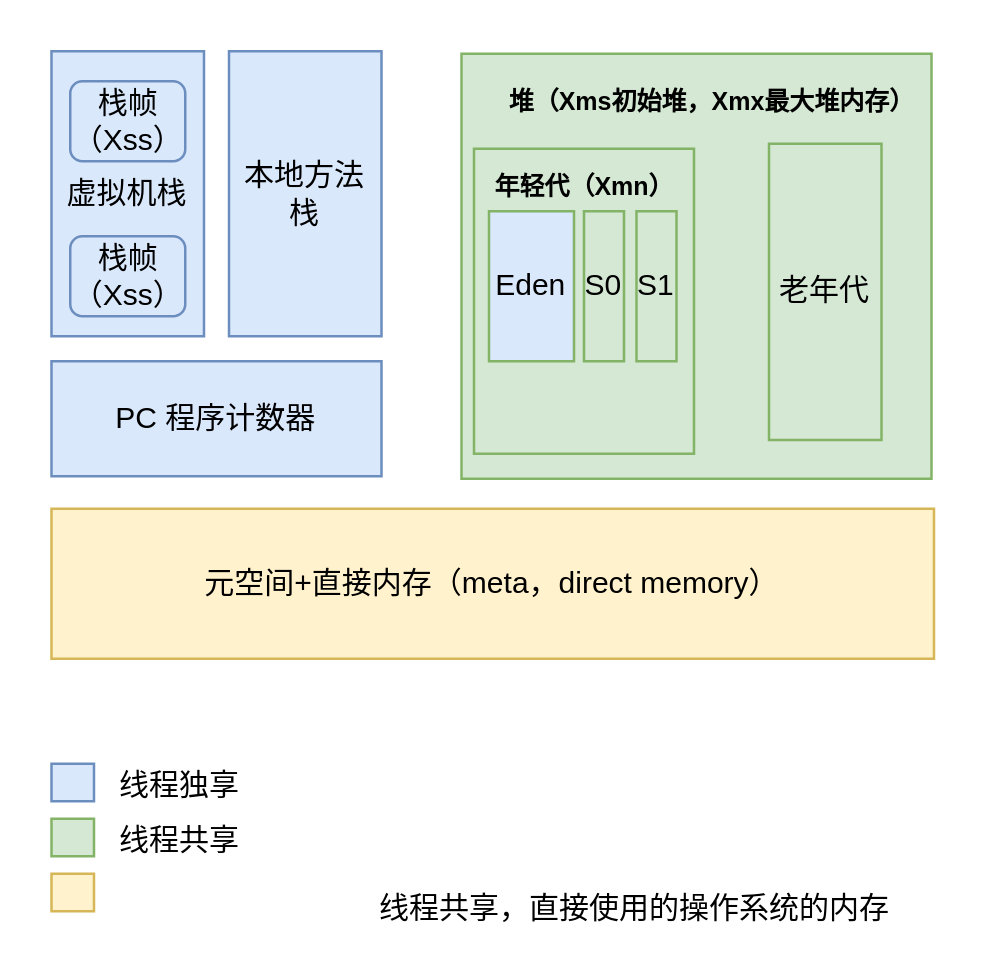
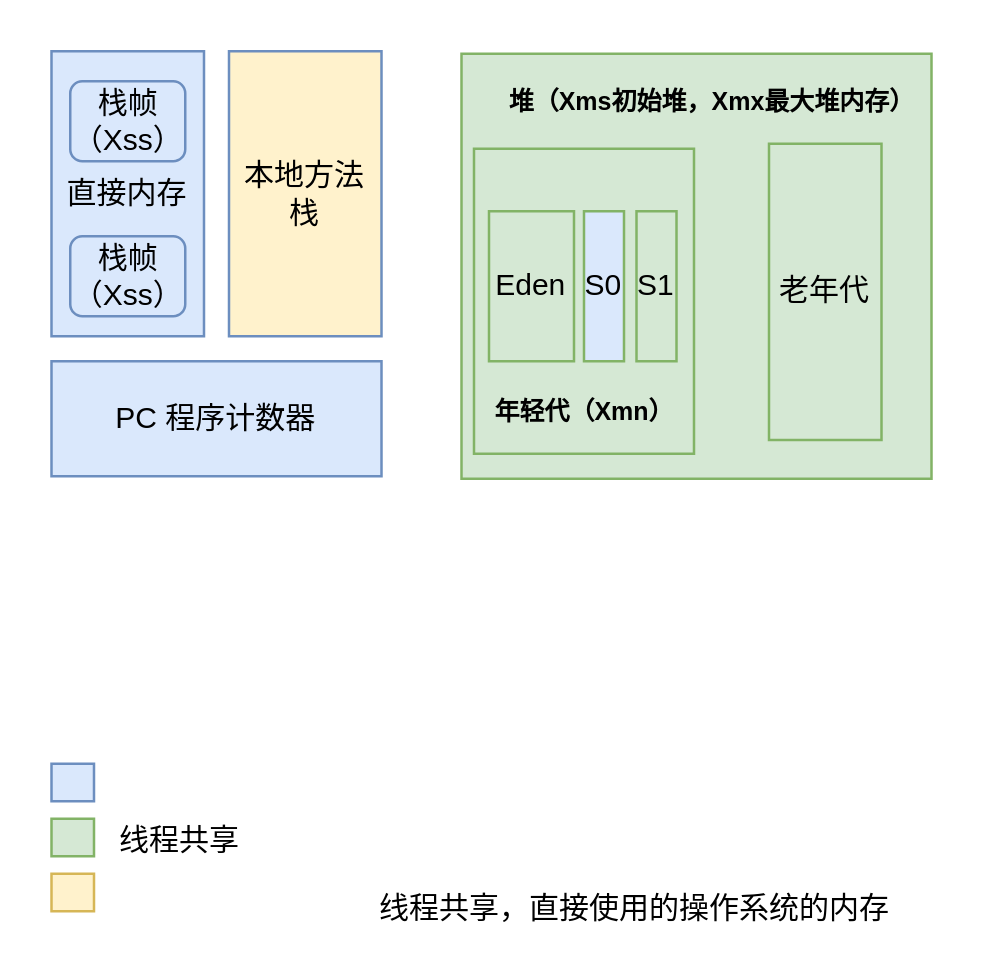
  <mxCell id="0" />
  <mxCell id="1" parent="0" />
- <mxCell id="2" value="虚拟机栈" style="rounded=0;whiteSpace=wrap;html=1;sketch=0;fillColor=#dae8fc;strokeColor=#6c8ebf;" vertex="1" parent="1"><mxGeometry x="20" y="20" width="61" height="114" as="geometry" /></mxCell>
- <mxCell id="3" value="本地方法栈" style="rounded=0;whiteSpace=wrap;html=1;sketch=0;fillColor=#dae8fc;strokeColor=#6c8ebf;" vertex="1" parent="1"><mxGeometry x="91" y="20" width="61" height="114" as="geometry" /></mxCell>
+ <mxCell id="2" value="直接内存" style="rounded=0;whiteSpace=wrap;html=1;sketch=0;fillColor=#dae8fc;strokeColor=#6c8ebf;" vertex="1" parent="1"><mxGeometry x="20" y="20" width="61" height="114" as="geometry" /></mxCell>
+ <mxCell id="3" value="本地方法栈" style="rounded=0;whiteSpace=wrap;html=1;sketch=0;fillColor=#fff2cc;strokeColor=#6c8ebf;" vertex="1" parent="1"><mxGeometry x="91" y="20" width="61" height="114" as="geometry" /></mxCell>
  <mxCell id="4" value="栈帧（Xss）" style="rounded=1;whiteSpace=wrap;html=1;sketch=0;fillColor=#dae8fc;strokeColor=#6c8ebf;" vertex="1" parent="1"><mxGeometry x="27.5" y="94" width="46" height="32" as="geometry" /></mxCell>
  <mxCell id="5" value="PC 程序计数器" style="rounded=0;whiteSpace=wrap;html=1;sketch=0;fillColor=#dae8fc;strokeColor=#6c8ebf;" vertex="1" parent="1"><mxGeometry x="20" y="144" width="132" height="46" as="geometry" /></mxCell>
  <mxCell id="6" value="" style="rounded=0;whiteSpace=wrap;html=1;sketch=0;fillColor=#d5e8d4;strokeColor=#82b366;" vertex="1" parent="1"><mxGeometry x="184" y="21" width="188" height="170" as="geometry" /></mxCell>
- <mxCell id="7" value="元空间+直接内存（meta，direct memory）" style="rounded=0;whiteSpace=wrap;html=1;sketch=0;fillColor=#fff2cc;strokeColor=#d6b656;" vertex="1" parent="1"><mxGeometry x="20" y="203" width="353" height="60" as="geometry" /></mxCell>
  <mxCell id="8" value="老年代" style="rounded=0;whiteSpace=wrap;html=1;sketch=0;fillColor=#d5e8d4;strokeColor=#82b366;" vertex="1" parent="1"><mxGeometry x="307" y="57" width="45" height="118.5" as="geometry" /></mxCell>
  <mxCell id="9" value="" style="rounded=0;whiteSpace=wrap;html=1;sketch=0;fillColor=#d5e8d4;strokeColor=#82b366;" vertex="1" parent="1"><mxGeometry x="189" y="59" width="88" height="122" as="geometry" /></mxCell>
- <mxCell id="10" value="Eden" style="rounded=0;whiteSpace=wrap;html=1;sketch=0;fillColor=#dae8fc;strokeColor=#82b366;" vertex="1" parent="1"><mxGeometry x="195" y="84" width="34" height="60" as="geometry" /></mxCell>
- <mxCell id="11" value="S0" style="rounded=0;whiteSpace=wrap;html=1;sketch=0;fillColor=#d5e8d4;strokeColor=#82b366;" vertex="1" parent="1"><mxGeometry x="233" y="84" width="16" height="60" as="geometry" /></mxCell>
+ <mxCell id="10" value="Eden" style="rounded=0;whiteSpace=wrap;html=1;sketch=0;fillColor=#d5e8d4;strokeColor=#82b366;" vertex="1" parent="1"><mxGeometry x="195" y="84" width="34" height="60" as="geometry" /></mxCell>
+ <mxCell id="11" value="S0" style="rounded=0;whiteSpace=wrap;html=1;sketch=0;fillColor=#dae8fc;strokeColor=#82b366;" vertex="1" parent="1"><mxGeometry x="233" y="84" width="16" height="60" as="geometry" /></mxCell>
  <mxCell id="12" value="S1" style="rounded=0;whiteSpace=wrap;html=1;sketch=0;fillColor=#d5e8d4;strokeColor=#82b366;" vertex="1" parent="1"><mxGeometry x="254" y="84" width="16" height="60" as="geometry" /></mxCell>
  <mxCell id="13" value="&lt;font style=&quot;font-size: 10px&quot;&gt;堆（Xms初始堆，Xmx最大堆内存）&lt;/font&gt;" style="text;strokeColor=none;fillColor=none;html=1;fontSize=24;fontStyle=1;verticalAlign=middle;align=center;rounded=0;sketch=0;" vertex="1" parent="1"><mxGeometry x="251" y="27" width="66" height="18" as="geometry" /></mxCell>
- <mxCell id="14" value="&lt;font style=&quot;font-size: 10px&quot;&gt;年轻代（Xmn）&lt;/font&gt;" style="text;strokeColor=none;fillColor=none;html=1;fontSize=24;fontStyle=1;verticalAlign=middle;align=center;rounded=0;sketch=0;" vertex="1" parent="1"><mxGeometry x="200" y="61" width="66" height="18" as="geometry" /></mxCell>
+ <mxCell id="14" value="&lt;font style=&quot;font-size: 10px&quot;&gt;年轻代（Xmn）&lt;/font&gt;" style="text;strokeColor=none;fillColor=none;html=1;fontSize=24;fontStyle=1;verticalAlign=middle;align=center;rounded=0;sketch=0;" vertex="1" parent="1"><mxGeometry x="200" y="151" width="66" height="18" as="geometry" /></mxCell>
  <mxCell id="15" value="" style="rounded=0;whiteSpace=wrap;html=1;sketch=0;fillColor=#dae8fc;strokeColor=#6c8ebf;" vertex="1" parent="1"><mxGeometry x="20" y="305" width="17" height="15" as="geometry" /></mxCell>
- <mxCell id="16" value="&lt;font style=&quot;font-size: 12px ; font-weight: normal&quot;&gt;线程独享&lt;/font&gt;" style="text;strokeColor=none;fillColor=none;html=1;fontSize=24;fontStyle=1;verticalAlign=middle;align=center;rounded=0;sketch=0;" vertex="1" parent="1"><mxGeometry x="46" y="303" width="50" height="14" as="geometry" /></mxCell>
  <mxCell id="17" value="" style="rounded=0;whiteSpace=wrap;html=1;sketch=0;fillColor=#d5e8d4;strokeColor=#82b366;" vertex="1" parent="1"><mxGeometry x="20" y="327" width="17" height="15" as="geometry" /></mxCell>
  <mxCell id="18" value="&lt;font style=&quot;font-size: 12px ; font-weight: normal&quot;&gt;线程共享&lt;/font&gt;" style="text;strokeColor=none;fillColor=none;html=1;fontSize=24;fontStyle=1;verticalAlign=middle;align=center;rounded=0;sketch=0;" vertex="1" parent="1"><mxGeometry x="46" y="325" width="50" height="14" as="geometry" /></mxCell>
  <mxCell id="19" value="" style="rounded=0;whiteSpace=wrap;html=1;sketch=0;fillColor=#fff2cc;strokeColor=#d6b656;" vertex="1" parent="1"><mxGeometry x="20" y="349" width="17" height="15" as="geometry" /></mxCell>
  <mxCell id="20" value="&lt;font style=&quot;font-size: 12px ; font-weight: normal&quot;&gt;线程共享，直接使用的操作系统的内存&lt;/font&gt;" style="text;strokeColor=none;fillColor=none;html=1;fontSize=24;fontStyle=1;verticalAlign=middle;align=center;rounded=0;sketch=0;" vertex="1" parent="1"><mxGeometry x="151" y="352" width="203" height="14" as="geometry" /></mxCell>
  <mxCell id="21" value="栈帧（Xss）" style="rounded=1;whiteSpace=wrap;html=1;sketch=0;fillColor=#dae8fc;strokeColor=#6c8ebf;" vertex="1" parent="1"><mxGeometry x="27.5" y="32" width="46" height="32" as="geometry" /></mxCell>
